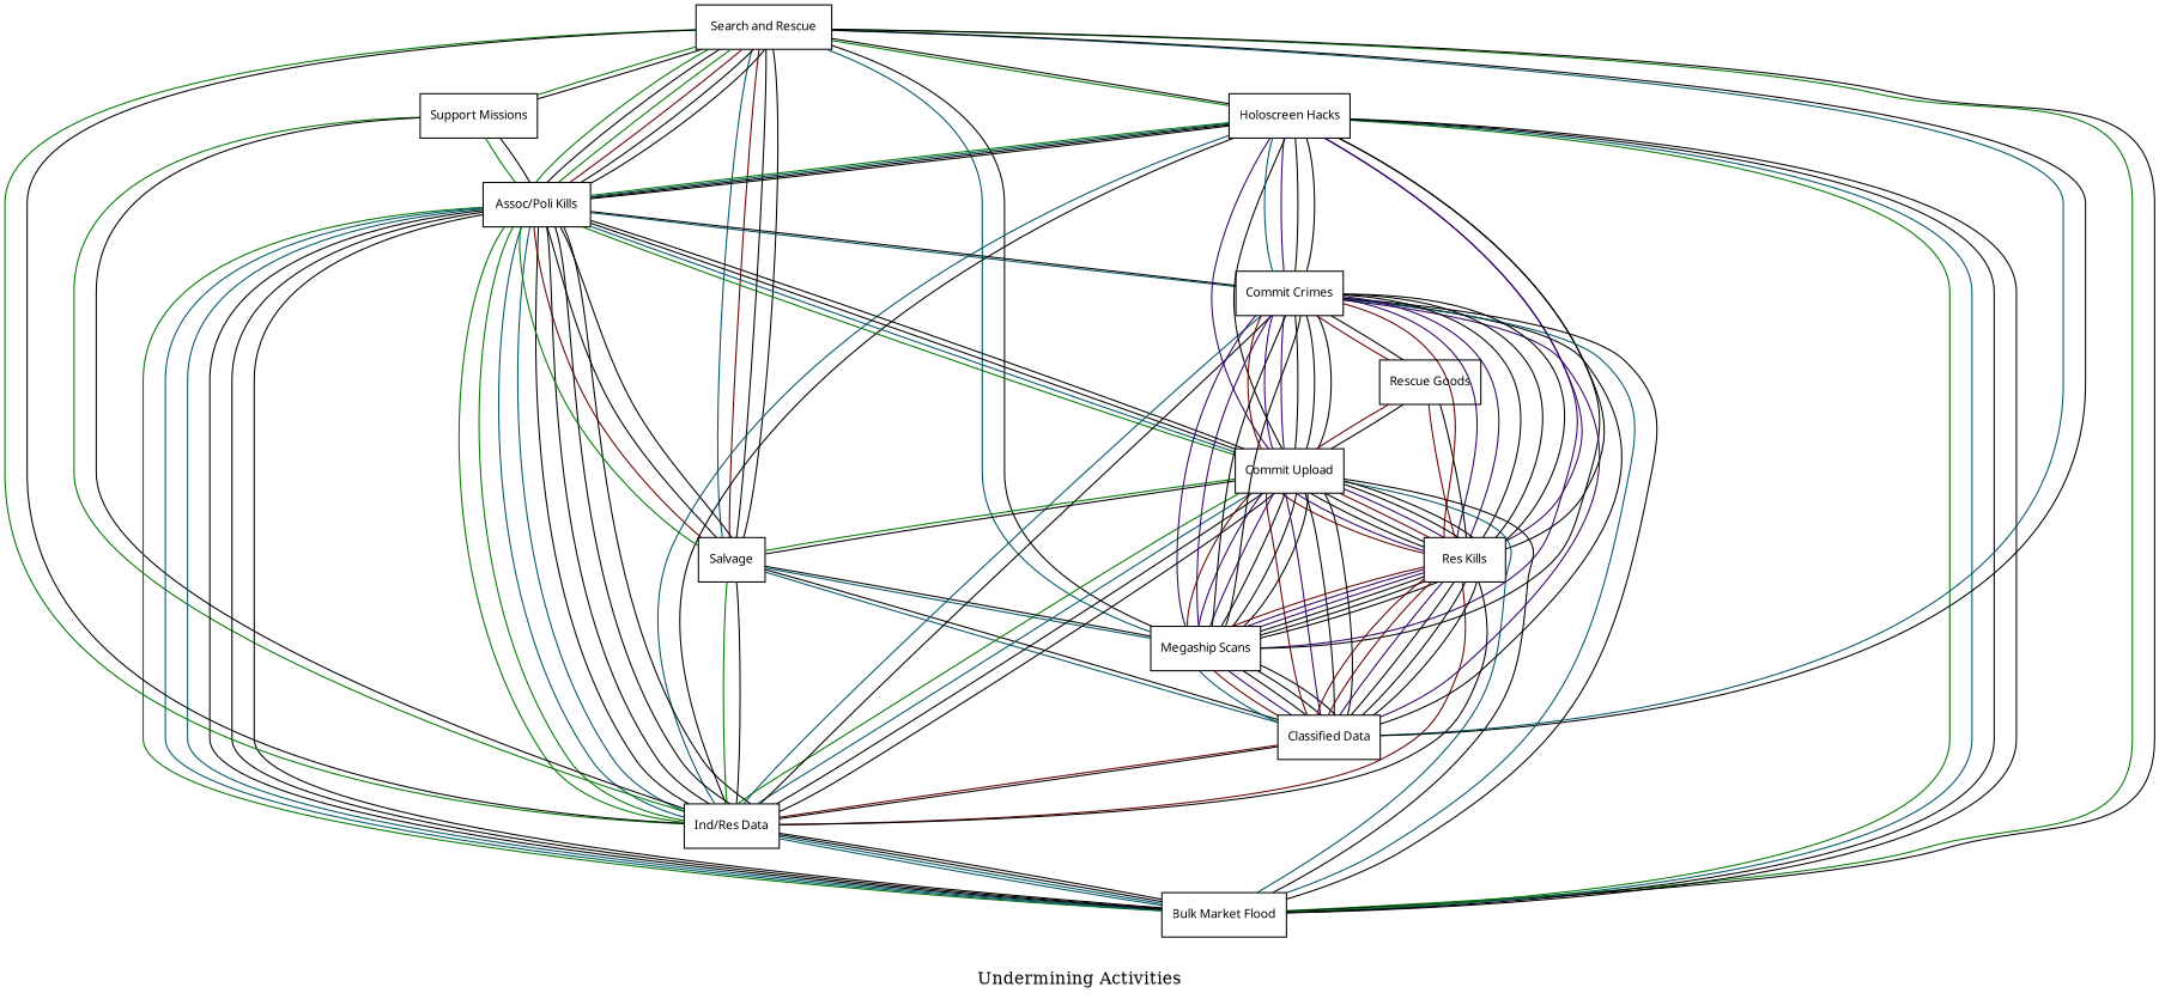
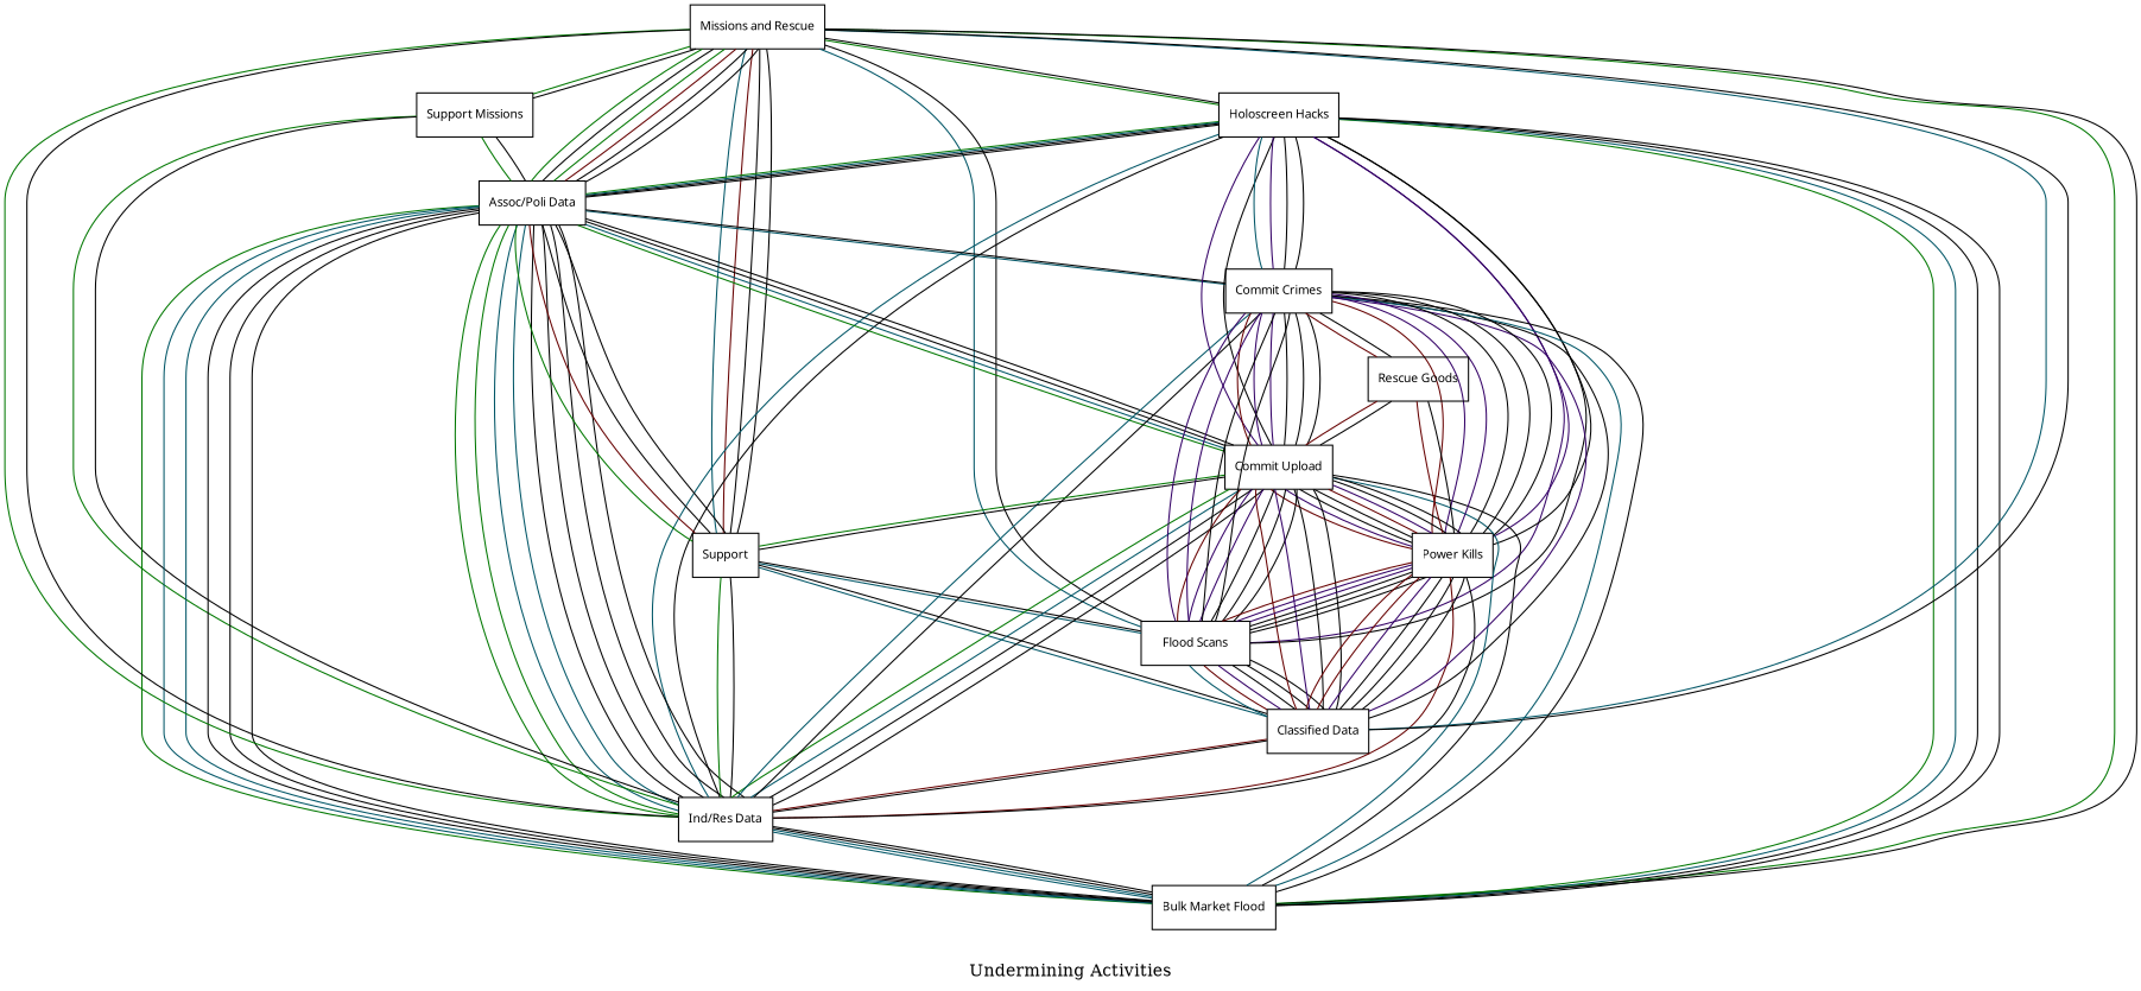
  graph {
    label="Undermining Activities"
    splines=true
    node [fontname="sans-serif" fontsize=10 shape=rectangle]
-   n1 [label="Search and Rescue"]
+   n1 [label="Missions and Rescue"]
    n2 [label="Holoscreen Hacks"]
-   n3 [label="Assoc/Poli Kills"]
+   n3 [label="Assoc/Poli Data"]
    n4 [label="Support Missions"]
    n5 [label="Bulk Market Flood"]
-   n6 [label=Salvage]
+   n6 [label=Support]
    n7 [label="Ind/Res Data"]
    n8 [label="Commit Upload"]
-   n9 [label="Megaship Scans"]
+   n9 [label="Flood Scans"]
    n10 [label="Classified Data"]
    n11 [label="Commit Crimes"]
-   n12 [label="Res Kills"]
+   n12 [label="Power Kills"]
    n13 [label="Rescue Goods"]
    subgraph sub_1 {
      n1
      n2
      n3
      n4
      n5
      n6
      n7
      n8
    }
    subgraph sub_2 {
      n1
      n2
      n3
      n5
      n6
      n7
      n8
      n9
      n10
      n11
    }
    subgraph sub_3 {
      n1
      n3
      n6
      n7
      n8
      n9
      n10
      n11
      n12
      n13
    }
    subgraph sub_4 {
      n2
      n8
      n9
      n10
      n11
      n12
    }
    n1 -- n2 [color="#007700"]
    n1 -- n2
    n1 -- n3 [color="#007700"]
    n1 -- n3
    n1 -- n4 [color="#007700"]
    n1 -- n4
    n1 -- n5 [color="#007700"]
    n1 -- n5
    n1 -- n6 [color="#005566"]
    n1 -- n6 [color="#660000"]
    n1 -- n6
    n1 -- n6
    n1 -- n9 [color="#005566"]
    n1 -- n9
    n2 -- n3 [color="#007700"]
    n2 -- n3 [color="#005566"]
    n2 -- n3
    n2 -- n3
    n2 -- n7 [color="#005566"]
    n2 -- n7
    n2 -- n9 [color="#330066"]
    n2 -- n9
    n2 -- n12 [color="#330066"]
    n2 -- n12
    n3 -- n1 [color="#007700"]
    n3 -- n1 [color="#660000"]
    n3 -- n1
    n3 -- n1
    n3 -- n7 [color="#007700"]
    n3 -- n7 [color="#007700"]
    n3 -- n7 [color="#005566"]
    n3 -- n7 [color="#005566"]
    n3 -- n7
    n3 -- n7
    n3 -- n7
    n3 -- n7
    n3 -- n8 [color="#007700"]
    n3 -- n8 [color="#005566"]
    n3 -- n8
    n3 -- n8
    n3 -- n11 [color="#005566"]
    n3 -- n11
    n4 -- n3 [color="#007700"]
    n4 -- n3
    n4 -- n7 [color="#007700"]
    n4 -- n7
    n5 -- n2 [color="#007700"]
    n5 -- n2 [color="#005566"]
    n5 -- n2
    n5 -- n2
    n5 -- n3 [color="#007700"]
    n5 -- n3 [color="#005566"]
    n5 -- n3 [color="#005566"]
    n5 -- n3
    n5 -- n3
    n5 -- n3
    n5 -- n7 [color="#005566"]
    n5 -- n7
    n6 -- n3 [color="#007700"]
    n6 -- n3 [color="#660000"]
    n6 -- n3
    n6 -- n3
    n6 -- n7 [color="#007700"]
    n6 -- n7
    n6 -- n9 [color="#005566"]
    n6 -- n9
    n6 -- n10 [color="#005566"]
    n6 -- n10
    n7 -- n1 [color="#007700"]
    n7 -- n1
    n7 -- n5 [color="#005566"]
    n7 -- n5
    n7 -- n8 [color="#007700"]
    n7 -- n8 [color="#005566"]
    n7 -- n8
    n7 -- n8
    n7 -- n11 [color="#005566"]
    n7 -- n11
    n7 -- n12 [color="#660000"]
    n7 -- n12
    n8 -- n2 [color="#330066"]
    n8 -- n2
    n8 -- n5 [color="#005566"]
    n8 -- n5
    n8 -- n6 [color="#007700"]
    n8 -- n6
    n8 -- n11 [color="#660000"]
    n8 -- n11 [color="#330066"]
    n8 -- n11 [color="#330066"]
    n8 -- n11
    n8 -- n11
    n8 -- n11
    n8 -- n12 [color="#660000"]
    n8 -- n12 [color="#330066"]
    n8 -- n12
    n8 -- n12
    n9 -- n8 [color="#660000"]
    n9 -- n8 [color="#330066"]
    n9 -- n8 [color="#330066"]
    n9 -- n8
    n9 -- n8
    n9 -- n8
    n9 -- n10 [color="#005566"]
    n9 -- n10 [color="#660000"]
    n9 -- n10 [color="#330066"]
    n9 -- n10
    n9 -- n10
    n9 -- n10
    n9 -- n11 [color="#330066"]
    n9 -- n11
    n10 -- n1 [color="#005566"]
    n10 -- n1
    n10 -- n7 [color="#660000"]
    n10 -- n7
    n10 -- n8 [color="#660000"]
    n10 -- n8 [color="#330066"]
    n10 -- n8
    n10 -- n8
    n10 -- n11 [color="#330066"]
    n10 -- n11
    n11 -- n2 [color="#005566"]
    n11 -- n2 [color="#330066"]
    n11 -- n2
    n11 -- n2
    n11 -- n5 [color="#005566"]
    n11 -- n5
    n11 -- n9 [color="#330066"]
    n11 -- n9
    n11 -- n12 [color="#660000"]
    n11 -- n12 [color="#330066"]
    n11 -- n12 [color="#330066"]
    n11 -- n12
    n11 -- n12
    n11 -- n12
    n11 -- n13 [color="#660000"]
    n11 -- n13
    n12 -- n8 [color="#660000"]
    n12 -- n8 [color="#330066"]
    n12 -- n8
    n12 -- n8
    n12 -- n9 [color="#660000"]
    n12 -- n9 [color="#330066"]
    n12 -- n9 [color="#330066"]
    n12 -- n9
    n12 -- n9
    n12 -- n9
    n12 -- n10 [color="#660000"]
    n12 -- n10 [color="#660000"]
    n12 -- n10 [color="#330066"]
    n12 -- n10
    n12 -- n10
    n12 -- n10
    n12 -- n13 [color="#660000"]
    n12 -- n13
    n13 -- n8 [color="#660000"]
    n13 -- n8
  }
